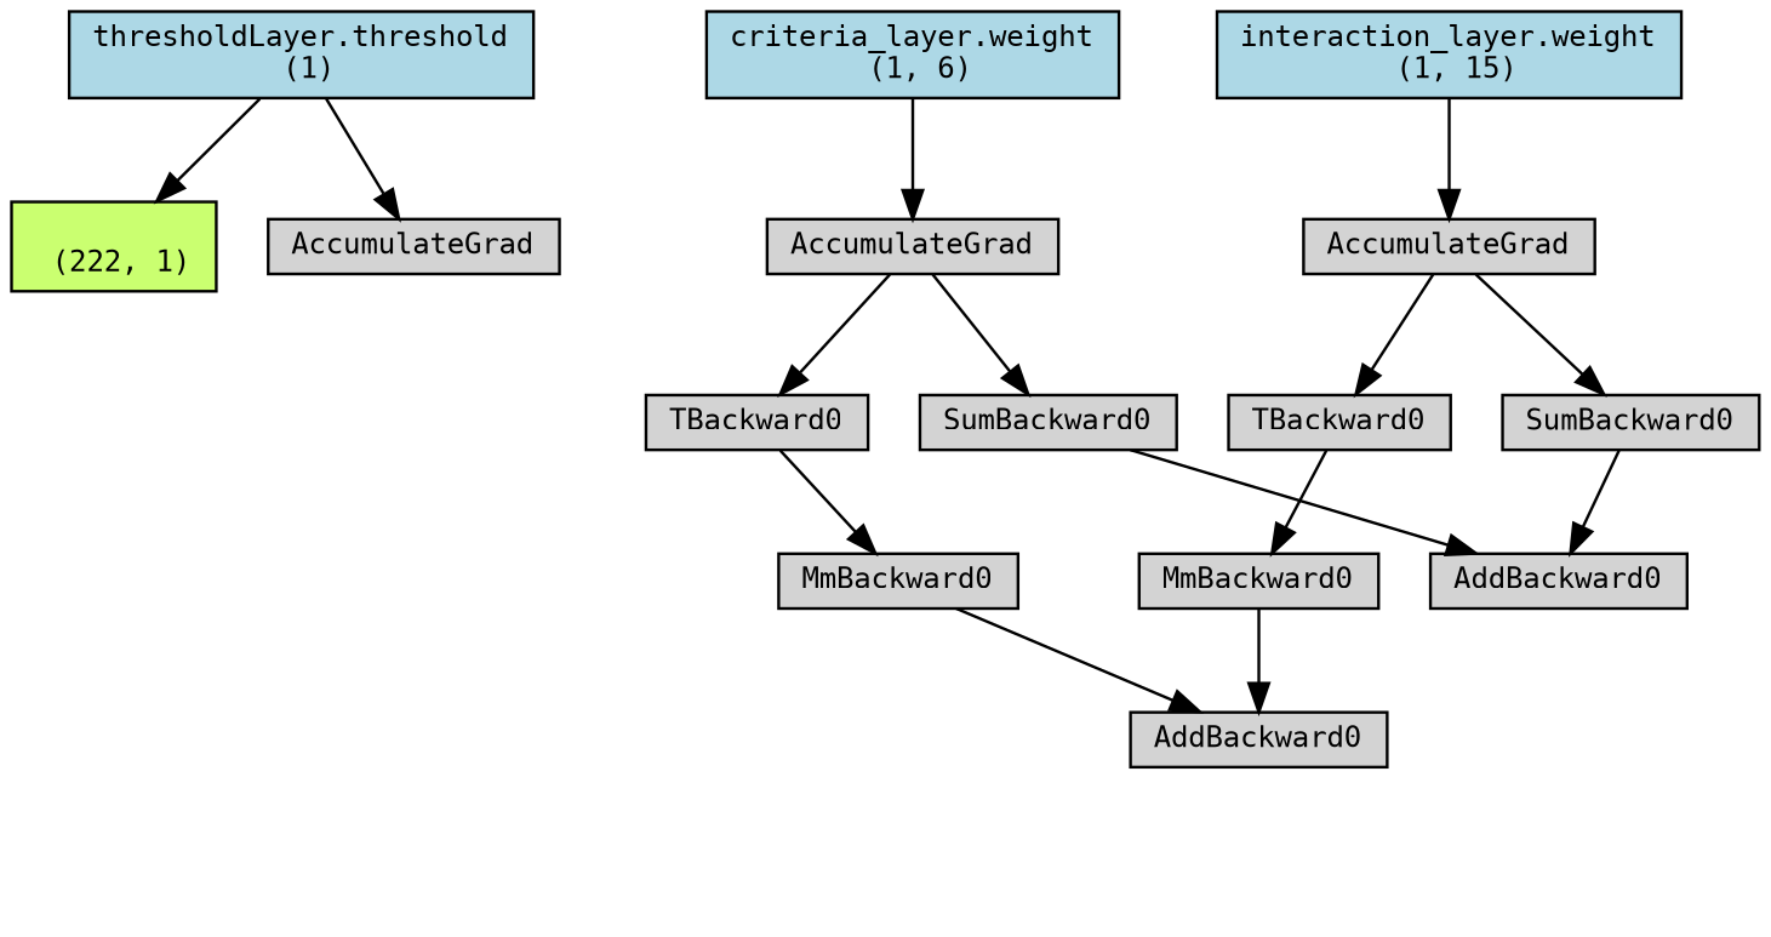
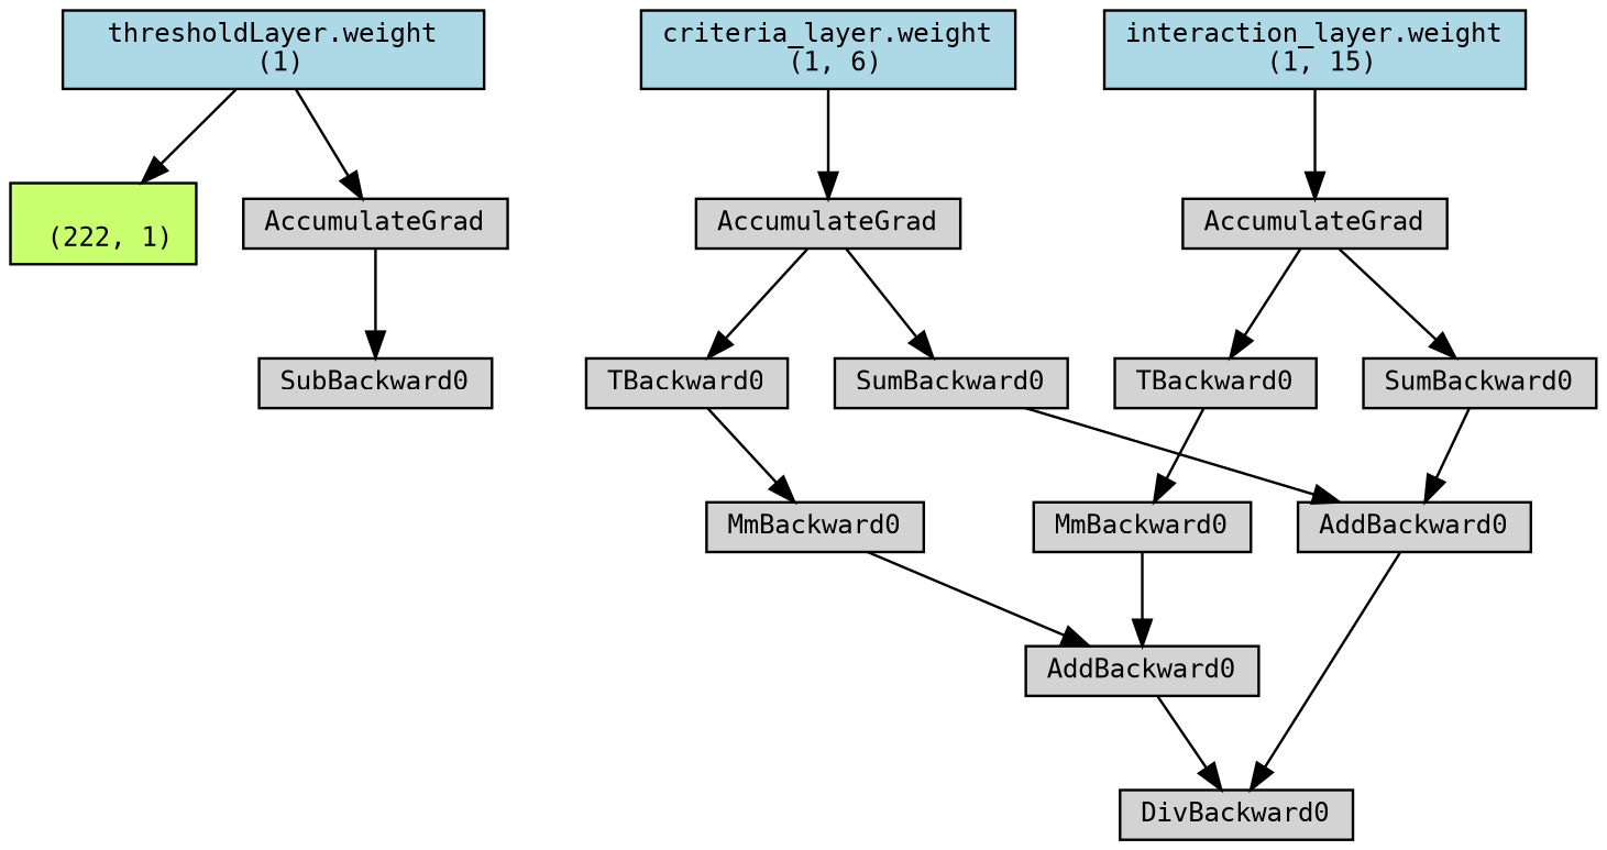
  digraph {
    node [align=left fontname=monospace fontsize=10 ranksep=0.1 shape=box style=filled]
    n1 [fillcolor=darkolivegreen1 height=0.2 label="\n (222, 1)"]
+   n2 [height=0.2 label=SubBackward0]
+   n3 [height=0.2 label=DivBackward0]
    n4 [height=0.2 label=AddBackward0]
    n5 [height=0.2 label=MmBackward0]
    n6 [height=0.2 label=TBackward0]
    n7 [height=0.2 label=AccumulateGrad]
    n8 [height=0.2 label=SumBackward0]
    n9 [height=0.2 label=AddBackward0]
    n10 [fillcolor=lightblue height=0.2 label="criteria_layer.weight\n (1, 6)"]
    n11 [height=0.2 label=MmBackward0]
    n12 [height=0.2 label=TBackward0]
    n13 [height=0.2 label=AccumulateGrad]
    n14 [height=0.2 label=SumBackward0]
    n15 [fillcolor=lightblue height=0.2 label="interaction_layer.weight\n (1, 15)"]
    n16 [height=0.2 label=AccumulateGrad]
-   n17 [fillcolor=lightblue height=0.2 label="thresholdLayer.threshold\n (1)"]
+   n17 [fillcolor=lightblue height=0.2 label="thresholdLayer.weight\n (1)"]
+   n4 -> n3
    n5 -> n4
    n6 -> n5
    n7 -> n6
    n7 -> n8
    n8 -> n9
+   n9 -> n3
    n10 -> n7
    n11 -> n4
    n12 -> n11
    n13 -> n12
    n13 -> n14
    n14 -> n9
    n15 -> n13
+   n16 -> n2
    n17 -> n1
    n17 -> n16
  }
